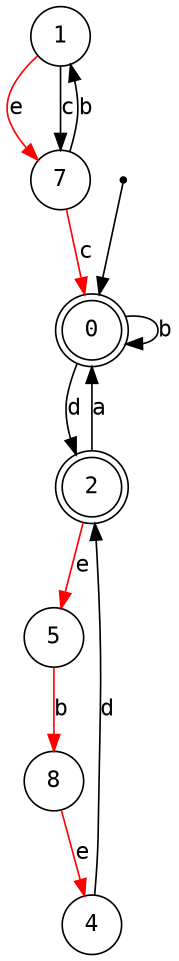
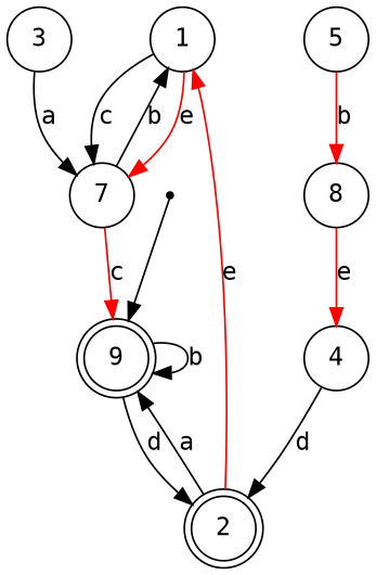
  digraph {
    fontname="DejaVu Sans Mono"
    node [color=black fontname="DejaVu Sans Mono" shape=circle]
    edge [arrowhead=normal color=black fontname="DejaVu Sans Mono"]
    n1 [label=1]
    n2 [label=7]
-   n3 [label=0 shape=doublecircle]
+   n3 [label=9 shape=doublecircle]
    n4 [label=2 shape=doublecircle]
+   n5 [label=3]
    n6 [label=4]
    n7 [label=5]
    n8 [label=8]
    ArbitraryUnusedNameNoWorriesJustGrooving8 [fontSize=1 shape=point color=""]
    n1 -> n2 [color=red label=e]
    n1 -> n2 [label=c]
    n2 -> n1 [label=b]
    n2 -> n3 [color=red label=c]
    n3 -> n3 [label=b]
    n3 -> n4 [label=d]
-   n4 -> n7 [color=red label=e]
+   n4 -> n1 [color=red label=e]
    n4 -> n3 [label=a]
+   n5 -> n2 [label=a]
    n6 -> n4 [label=d]
    n7 -> n8 [color=red label=b]
    n8 -> n6 [color=red label=e]
    ArbitraryUnusedNameNoWorriesJustGrooving8 -> n3 [arrowhead="" color=""]
  }
